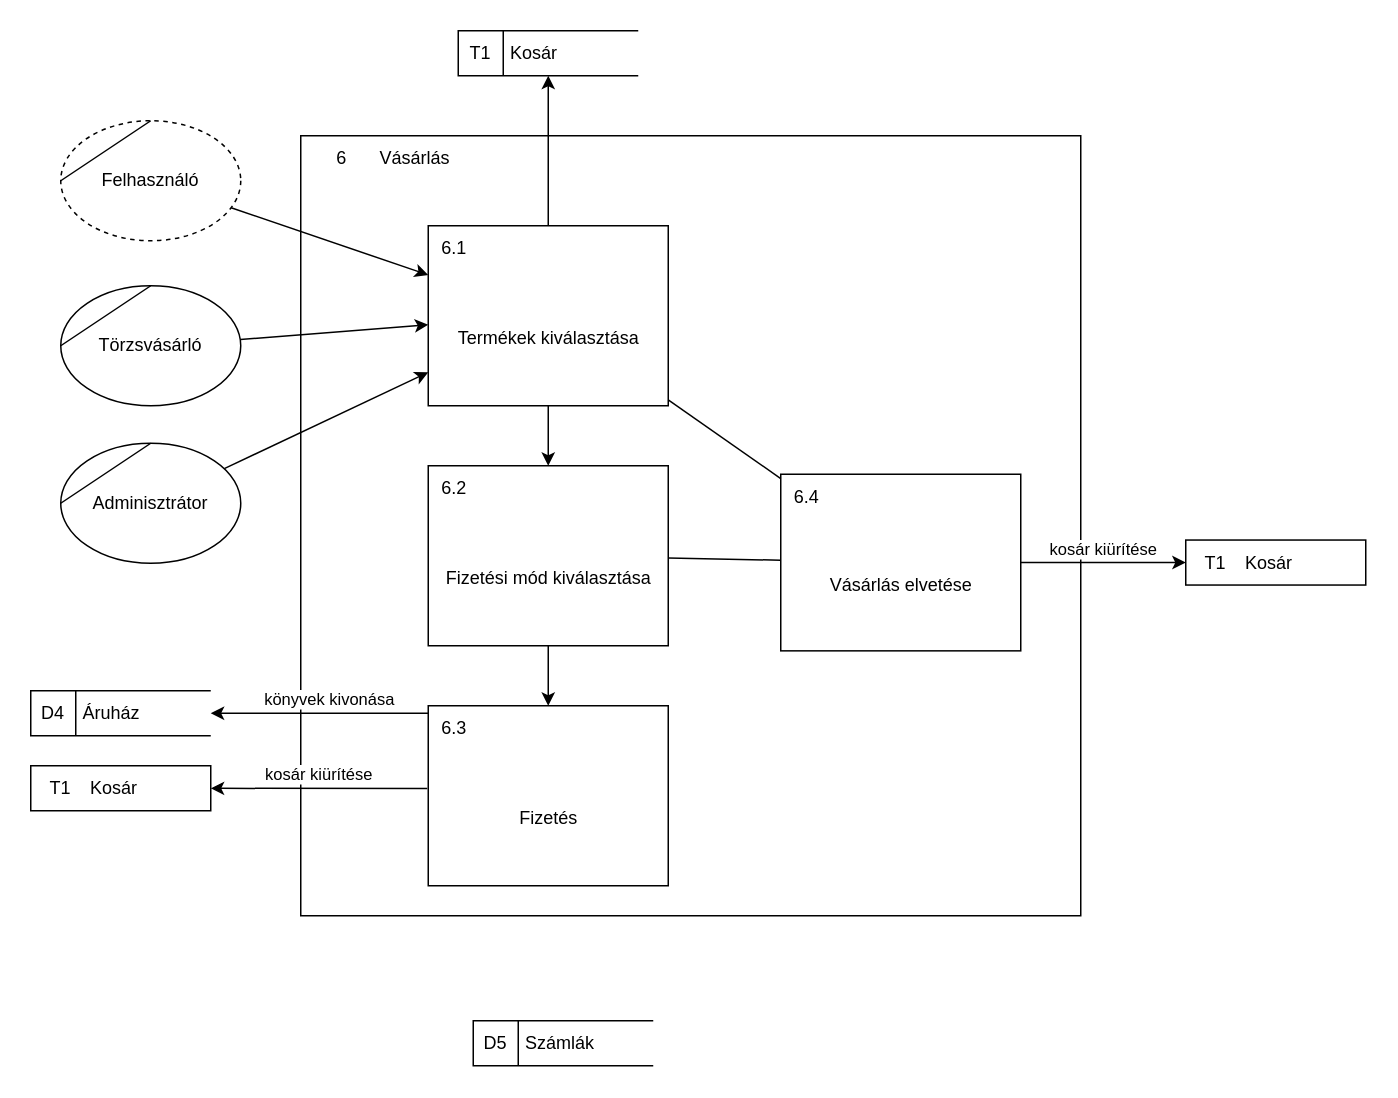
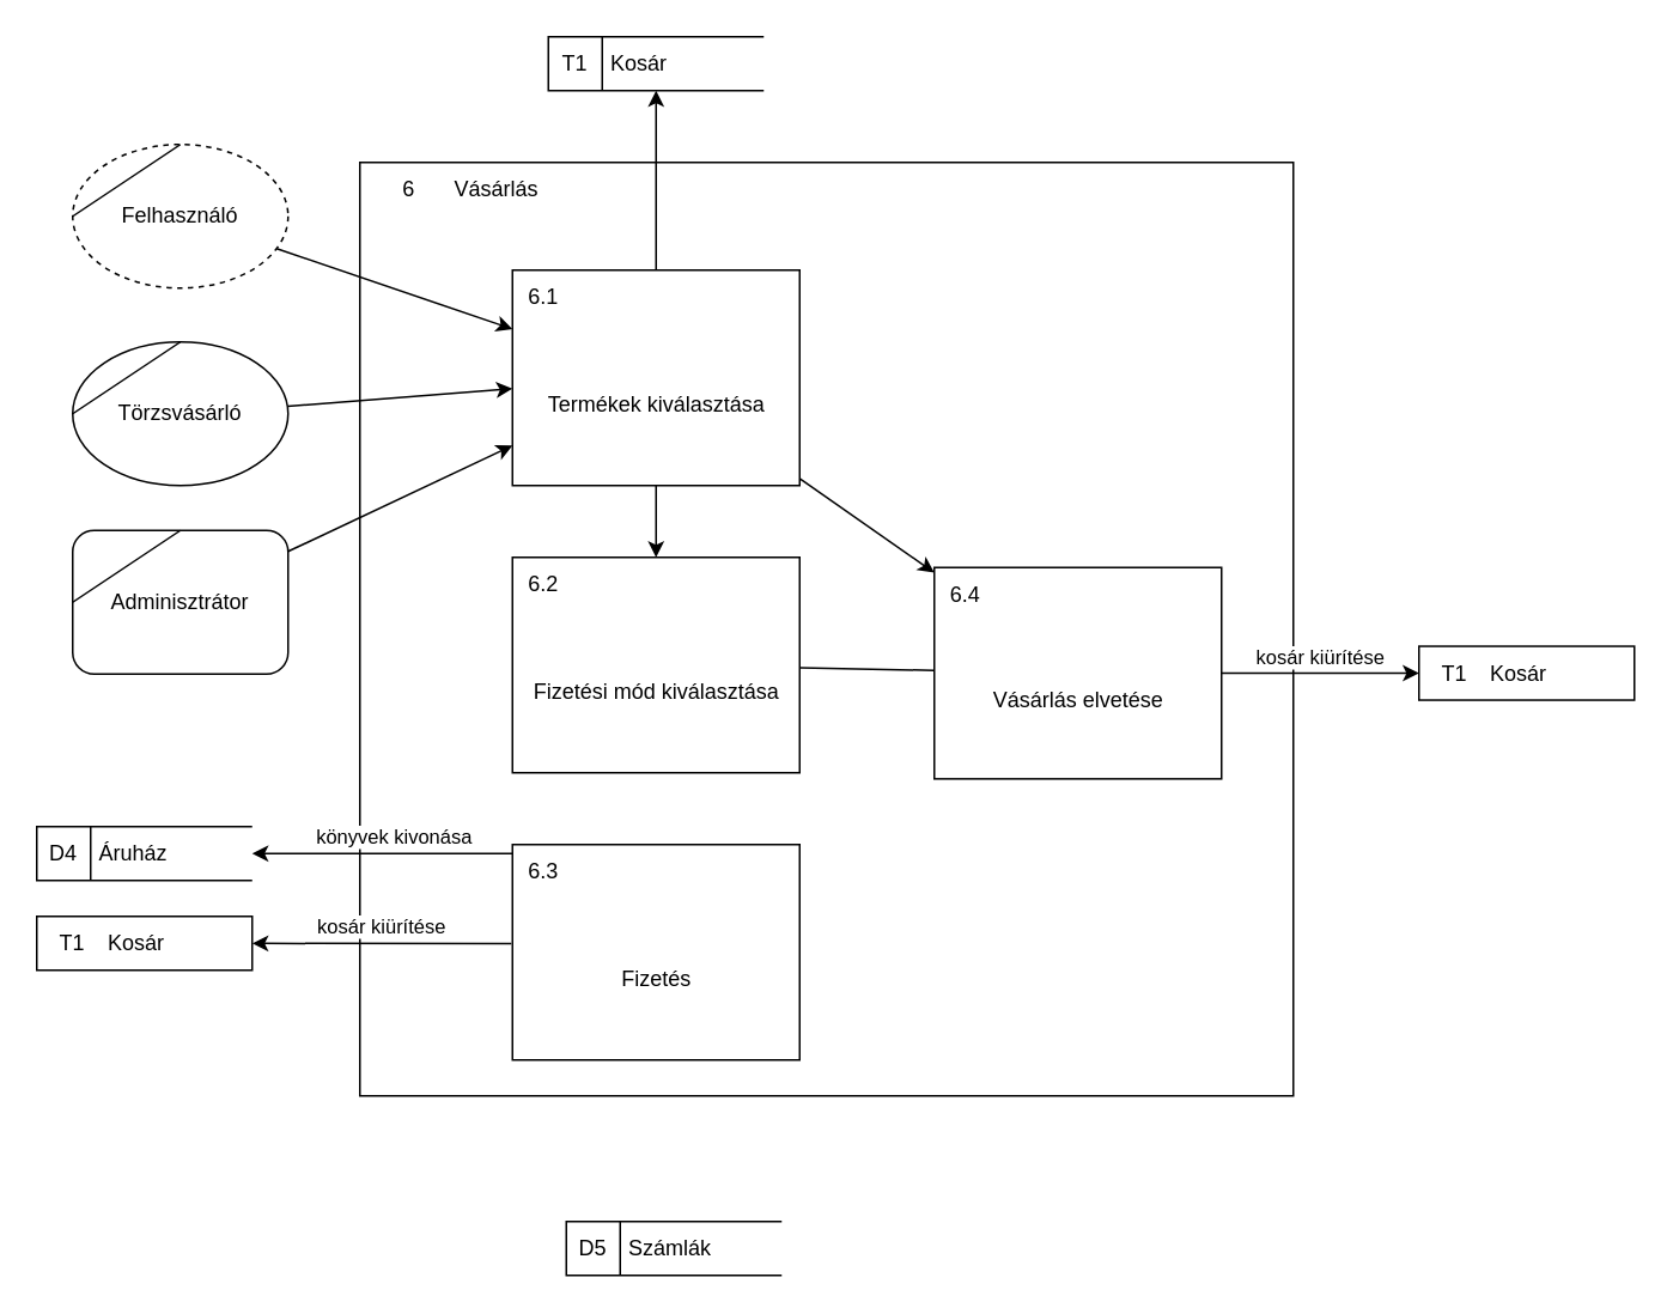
  <mxCell id="0" />
  <mxCell id="1" parent="0" />
  <mxCell id="2" value="" style="html=1;dashed=0;whitespace=wrap;shape=mxgraph.dfd.process;align=center;container=1;collapsible=0;spacingTop=30;" parent="1" vertex="1"><mxGeometry x="200" y="90" width="520" height="520" as="geometry" /></mxCell>
  <mxCell id="3" value="Vásárlás elvetése" style="html=1;dashed=0;whitespace=wrap;shape=mxgraph.dfd.process2;align=center;container=1;collapsible=0;spacingTop=30;" parent="2" vertex="1"><mxGeometry x="320" y="225.66" width="160" height="117.736" as="geometry" /></mxCell>
  <mxCell id="4" value="6.4" style="text;html=1;strokeColor=none;fillColor=none;align=center;verticalAlign=middle;whiteSpace=wrap;rounded=0;connectable=0;allowArrows=0;editable=1;movable=0;resizable=0;rotatable=0;deletable=0;locked=0;cloneable=0;" parent="3" vertex="1"><mxGeometry width="35" height="30" as="geometry" /></mxCell>
  <mxCell id="5" value="" style="text;strokeColor=none;fillColor=none;align=left;verticalAlign=middle;whiteSpace=wrap;rounded=0;autosize=1;connectable=0;allowArrows=0;movable=0;resizable=0;rotatable=0;deletable=0;cloneable=0;spacingLeft=6;fontStyle=0;html=1;" parent="3" vertex="1"><mxGeometry x="35" y="-5" width="50" height="40" as="geometry" /></mxCell>
  <mxCell id="6" value="6" style="text;html=1;strokeColor=none;fillColor=none;align=center;verticalAlign=middle;whiteSpace=wrap;rounded=0;movable=0;resizable=0;rotatable=0;cloneable=0;deletable=0;connectable=0;allowArrows=0;pointerEvents=1;" parent="1" vertex="1"><mxGeometry x="210" y="90" width="35" height="30" as="geometry" /></mxCell>
  <mxCell id="7" value="Vásárlás" style="text;html=1;strokeColor=none;fillColor=none;align=left;verticalAlign=middle;whiteSpace=wrap;rounded=0;movable=0;resizable=0;connectable=0;allowArrows=0;rotatable=0;cloneable=0;deletable=0;spacingLeft=6;autosize=1;resizeWidth=0;" parent="1" vertex="1"><mxGeometry x="245" y="90" width="70" height="30" as="geometry" /></mxCell>
  <mxCell id="8" value="Termékek kiválasztása" style="html=1;dashed=0;whitespace=wrap;shape=mxgraph.dfd.process2;align=center;container=1;collapsible=0;spacingTop=30;" parent="1" vertex="1"><mxGeometry x="285" y="150" width="160" height="120" as="geometry" /></mxCell>
  <mxCell id="9" value="6.1" style="text;html=1;strokeColor=none;fillColor=none;align=center;verticalAlign=middle;whiteSpace=wrap;rounded=0;connectable=0;allowArrows=0;editable=1;movable=0;resizable=0;rotatable=0;deletable=0;locked=0;cloneable=0;" parent="8" vertex="1"><mxGeometry width="35" height="30" as="geometry" /></mxCell>
  <mxCell id="10" value="" style="text;strokeColor=none;fillColor=none;align=left;verticalAlign=middle;whiteSpace=wrap;rounded=0;autosize=1;connectable=0;allowArrows=0;movable=0;resizable=0;rotatable=0;deletable=0;cloneable=0;spacingLeft=6;fontStyle=0;html=1;" parent="8" vertex="1"><mxGeometry x="35" y="-5" width="50" height="40" as="geometry" /></mxCell>
  <mxCell id="11" value="" style="endArrow=classic;html=1;rounded=0;verticalAlign=bottom;" parent="1" source="45" target="8" edge="1"><mxGeometry width="50" height="50" relative="1" as="geometry"><mxPoint x="280" y="80" as="sourcePoint" /><mxPoint x="400" y="80" as="targetPoint" /></mxGeometry></mxCell>
  <mxCell id="12" value="" style="endArrow=classic;html=1;rounded=0;verticalAlign=bottom;" parent="1" source="42" target="8" edge="1"><mxGeometry x="-0.13" y="18" width="50" height="50" relative="1" as="geometry"><mxPoint x="280" y="80" as="sourcePoint" /><mxPoint x="400" y="80" as="targetPoint" /><mxPoint as="offset" /></mxGeometry></mxCell>
  <mxCell id="13" value="" style="endArrow=classic;html=1;rounded=0;verticalAlign=bottom;" parent="1" source="39" target="8" edge="1"><mxGeometry width="50" height="50" relative="1" as="geometry"><mxPoint x="280" y="80" as="sourcePoint" /><mxPoint x="400" y="80" as="targetPoint" /></mxGeometry></mxCell>
  <mxCell id="14" value="Fizetési mód kiválasztása" style="html=1;dashed=0;whitespace=wrap;shape=mxgraph.dfd.process2;align=center;container=1;collapsible=0;spacingTop=30;" parent="1" vertex="1"><mxGeometry x="285" y="310" width="160" height="120" as="geometry" /></mxCell>
  <mxCell id="15" value="6.2" style="text;html=1;strokeColor=none;fillColor=none;align=center;verticalAlign=middle;whiteSpace=wrap;rounded=0;connectable=0;allowArrows=0;editable=1;movable=0;resizable=0;rotatable=0;deletable=0;locked=0;cloneable=0;" parent="14" vertex="1"><mxGeometry width="35" height="30" as="geometry" /></mxCell>
  <mxCell id="16" value="" style="text;strokeColor=none;fillColor=none;align=left;verticalAlign=middle;whiteSpace=wrap;rounded=0;autosize=1;connectable=0;allowArrows=0;movable=0;resizable=0;rotatable=0;deletable=0;cloneable=0;spacingLeft=6;fontStyle=0;html=1;" parent="14" vertex="1"><mxGeometry x="35" y="-5" width="50" height="40" as="geometry" /></mxCell>
  <mxCell id="17" value="" style="endArrow=classic;html=1;rounded=0;verticalAlign=bottom;" parent="1" source="8" target="14" edge="1"><mxGeometry x="-0.25" y="10" width="50" height="50" relative="1" as="geometry"><mxPoint x="410" y="330" as="sourcePoint" /><mxPoint x="530" y="330" as="targetPoint" /><mxPoint as="offset" /></mxGeometry></mxCell>
  <mxCell id="18" value="Fizetés" style="html=1;dashed=0;whitespace=wrap;shape=mxgraph.dfd.process2;align=center;container=1;collapsible=0;spacingTop=30;" parent="1" vertex="1"><mxGeometry x="285" y="470" width="160" height="120" as="geometry" /></mxCell>
  <mxCell id="19" value="6.3" style="text;html=1;strokeColor=none;fillColor=none;align=center;verticalAlign=middle;whiteSpace=wrap;rounded=0;connectable=0;allowArrows=0;editable=1;movable=0;resizable=0;rotatable=0;deletable=0;locked=0;cloneable=0;" parent="18" vertex="1"><mxGeometry width="35" height="30" as="geometry" /></mxCell>
  <mxCell id="20" value="" style="text;strokeColor=none;fillColor=none;align=left;verticalAlign=middle;whiteSpace=wrap;rounded=0;autosize=1;connectable=0;allowArrows=0;movable=0;resizable=0;rotatable=0;deletable=0;cloneable=0;spacingLeft=6;fontStyle=0;html=1;" parent="18" vertex="1"><mxGeometry x="35" y="-5" width="50" height="40" as="geometry" /></mxCell>
- <mxCell id="21" value="" style="endArrow=classic;html=1;rounded=0;verticalAlign=bottom;" parent="1" source="14" target="18" edge="1"><mxGeometry width="50" height="50" relative="1" as="geometry"><mxPoint x="410" y="400" as="sourcePoint" /><mxPoint x="530" y="400" as="targetPoint" /></mxGeometry></mxCell>
  <mxCell id="22" value="Áruház" style="html=1;dashed=0;whitespace=wrap;shape=mxgraph.dfd.dataStoreID;align=left;spacingLeft=33;container=1;collapsible=0;autosize=0;" parent="1" vertex="1"><mxGeometry x="20" y="460" width="120" height="30" as="geometry" /></mxCell>
  <mxCell id="23" value="D4" style="text;html=1;strokeColor=none;fillColor=none;align=center;verticalAlign=middle;whiteSpace=wrap;rounded=0;movable=0;resizable=0;rotatable=0;cloneable=0;deletable=0;allowArrows=0;connectable=0;" parent="22" vertex="1"><mxGeometry width="30" height="30" as="geometry" /></mxCell>
  <mxCell id="24" value="könyvek kivonása" style="endArrow=classic;html=1;rounded=0;verticalAlign=bottom;exitX=0.003;exitY=0.208;exitDx=0;exitDy=0;exitPerimeter=0;" parent="1" target="22" edge="1"><mxGeometry x="-0.091" width="50" height="50" relative="1" as="geometry"><mxPoint x="285.48" y="474.96" as="sourcePoint" /><mxPoint x="560" y="540" as="targetPoint" /><mxPoint as="offset" /></mxGeometry></mxCell>
  <mxCell id="25" value="Számlák" style="html=1;dashed=0;whitespace=wrap;shape=mxgraph.dfd.dataStoreID;align=left;spacingLeft=33;container=1;collapsible=0;autosize=0;" parent="1" vertex="1"><mxGeometry x="315" y="680" width="120" height="30" as="geometry" /></mxCell>
  <mxCell id="26" value="D5" style="text;html=1;strokeColor=none;fillColor=none;align=center;verticalAlign=middle;whiteSpace=wrap;rounded=0;movable=0;resizable=0;rotatable=0;cloneable=0;deletable=0;allowArrows=0;connectable=0;" parent="25" vertex="1"><mxGeometry width="30" height="30" as="geometry" /></mxCell>
  <mxCell id="27" value="Kosár" style="html=1;dashed=0;whitespace=wrap;shape=mxgraph.dfd.dataStoreID2;align=left;spacingLeft=38;container=1;collapsible=0;" parent="1" vertex="1"><mxGeometry x="20" y="510" width="120" height="30" as="geometry" /></mxCell>
  <mxCell id="28" value="T1" style="text;html=1;strokeColor=none;fillColor=none;align=center;verticalAlign=middle;whiteSpace=wrap;rounded=0;connectable=0;allowArrows=0;movable=0;resizable=0;rotatable=0;cloneable=0;deletable=0;" parent="27" vertex="1"><mxGeometry x="5" width="30" height="30" as="geometry" /></mxCell>
  <mxCell id="29" value="kosár kiürítése" style="endArrow=classic;html=1;rounded=0;verticalAlign=bottom;exitX=-0.004;exitY=0.71;exitDx=0;exitDy=0;exitPerimeter=0;" parent="1" target="27" edge="1"><mxGeometry width="50" height="50" relative="1" as="geometry"><mxPoint x="284.36" y="525.2" as="sourcePoint" /><mxPoint x="370" y="610" as="targetPoint" /></mxGeometry></mxCell>
  <mxCell id="30" value="Kosár" style="html=1;dashed=0;whitespace=wrap;shape=mxgraph.dfd.dataStoreID;align=left;spacingLeft=33;container=1;collapsible=0;autosize=0;" parent="1" vertex="1"><mxGeometry x="305" y="20" width="120" height="30" as="geometry" /></mxCell>
  <mxCell id="31" value="T1" style="text;html=1;strokeColor=none;fillColor=none;align=center;verticalAlign=middle;whiteSpace=wrap;rounded=0;movable=0;resizable=0;rotatable=0;cloneable=0;deletable=0;allowArrows=0;connectable=0;" parent="30" vertex="1"><mxGeometry width="30" height="30" as="geometry" /></mxCell>
  <mxCell id="32" value="" style="endArrow=classic;html=1;rounded=0;verticalAlign=bottom;" parent="1" source="8" target="30" edge="1"><mxGeometry width="50" height="50" relative="1" as="geometry"><mxPoint x="280" y="90" as="sourcePoint" /><mxPoint x="400" y="90" as="targetPoint" /><Array as="points" /></mxGeometry></mxCell>
- <mxCell id="33" value="" style="endArrow=none;html=1;rounded=0;verticalAlign=bottom;" parent="1" source="8" target="3" edge="1"><mxGeometry width="50" height="50" relative="1" as="geometry"><mxPoint x="270" y="350" as="sourcePoint" /><mxPoint x="390" y="350" as="targetPoint" /></mxGeometry></mxCell>
+ <mxCell id="33" value="" style="endArrow=classic;html=1;rounded=0;verticalAlign=bottom;" parent="1" source="8" target="3" edge="1"><mxGeometry width="50" height="50" relative="1" as="geometry"><mxPoint x="270" y="350" as="sourcePoint" /><mxPoint x="390" y="350" as="targetPoint" /></mxGeometry></mxCell>
  <mxCell id="34" value="" style="endArrow=none;html=1;rounded=0;verticalAlign=bottom;" parent="1" source="14" target="3" edge="1"><mxGeometry width="50" height="50" relative="1" as="geometry"><mxPoint x="270" y="350" as="sourcePoint" /><mxPoint x="390" y="350" as="targetPoint" /></mxGeometry></mxCell>
  <mxCell id="35" value="Kosár" style="html=1;dashed=0;whitespace=wrap;shape=mxgraph.dfd.dataStoreID2;align=left;spacingLeft=38;container=1;collapsible=0;" parent="1" vertex="1"><mxGeometry x="790" y="359.53" width="120" height="30" as="geometry" /></mxCell>
  <mxCell id="36" value="T1" style="text;html=1;strokeColor=none;fillColor=none;align=center;verticalAlign=middle;whiteSpace=wrap;rounded=0;connectable=0;allowArrows=0;movable=0;resizable=0;rotatable=0;cloneable=0;deletable=0;" parent="35" vertex="1"><mxGeometry x="5" width="30" height="30" as="geometry" /></mxCell>
  <mxCell id="37" value="kosár kiürítése" style="endArrow=classic;html=1;rounded=0;verticalAlign=bottom;" parent="1" source="3" target="35" edge="1"><mxGeometry width="50" height="50" relative="1" as="geometry"><mxPoint x="1004" y="370" as="sourcePoint" /><mxPoint x="1090" y="455" as="targetPoint" /></mxGeometry></mxCell>
  <mxCell id="38" value="" style="group" parent="1" vertex="1" connectable="0"><mxGeometry x="40" y="80" width="120" height="80" as="geometry" /></mxCell>
  <mxCell id="39" value="Felhasználó" style="ellipse;whiteSpace=wrap;html=1;dashed=1;" parent="38" vertex="1"><mxGeometry width="120" height="80" as="geometry" /></mxCell>
  <mxCell id="40" value="" style="endArrow=none;html=1;rounded=0;entryX=0.5;entryY=0;entryDx=0;entryDy=0;exitX=0;exitY=0.5;exitDx=0;exitDy=0;" parent="38" source="39" target="39" edge="1"><mxGeometry width="50" height="50" relative="1" as="geometry"><mxPoint x="-80" y="160" as="sourcePoint" /><mxPoint x="-30" y="110" as="targetPoint" /></mxGeometry></mxCell>
  <mxCell id="41" value="" style="group" parent="1" vertex="1" connectable="0"><mxGeometry x="40" y="190" width="120" height="80" as="geometry" /></mxCell>
  <mxCell id="42" value="Törzsvásárló" style="ellipse;whiteSpace=wrap;html=1;" parent="41" vertex="1"><mxGeometry width="120" height="80" as="geometry" /></mxCell>
  <mxCell id="43" value="" style="endArrow=none;html=1;rounded=0;entryX=0.5;entryY=0;entryDx=0;entryDy=0;exitX=0;exitY=0.5;exitDx=0;exitDy=0;" parent="41" edge="1"><mxGeometry width="50" height="50" relative="1" as="geometry"><mxPoint y="40" as="sourcePoint" /><mxPoint x="60" as="targetPoint" /></mxGeometry></mxCell>
  <mxCell id="44" value="" style="group" parent="1" vertex="1" connectable="0"><mxGeometry x="40" y="295" width="120" height="80" as="geometry" /></mxCell>
- <mxCell id="45" value="Adminisztrátor" style="ellipse;whiteSpace=wrap;html=1;" parent="44" vertex="1"><mxGeometry width="120" height="80" as="geometry" /></mxCell>
+ <mxCell id="45" value="Adminisztrátor" style="whiteSpace=wrap;html=1;rounded=1;" parent="44" vertex="1"><mxGeometry width="120" height="80" as="geometry" /></mxCell>
  <mxCell id="46" value="" style="endArrow=none;html=1;rounded=0;entryX=0.5;entryY=0;entryDx=0;entryDy=0;exitX=0;exitY=0.5;exitDx=0;exitDy=0;" parent="44" edge="1"><mxGeometry width="50" height="50" relative="1" as="geometry"><mxPoint y="40" as="sourcePoint" /><mxPoint x="60" as="targetPoint" /></mxGeometry></mxCell>
